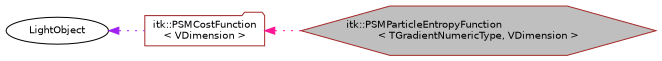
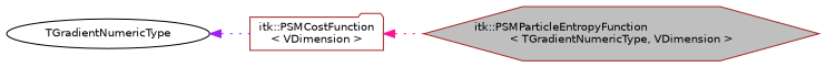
  digraph {
    rankdir=LR
    node [color=brown fillcolor=white fontname=Helvetica fontsize=10 style=filled]
    edge [dir=back fontname=Helvetica fontsize=10 labelfontname=Helvetica labelfontsize=10 style=dotted]
    n1 [fillcolor=grey75 fontcolor=black height=0.2 label="itk::PSMParticleEntropyFunction\l\< TGradientNumericType, VDimension \>" shape=hexagon width=0.4]
    n2 [height=0.2 label="itk::PSMCostFunction\l\< VDimension \>" shape=folder width=0.4]
-   n3 [color=black height=0.2 label=LightObject shape=ellipse width=0.4]
+   n3 [color=black height=0.2 label=TGradientNumericType shape=ellipse width=0.4]
    n2 -> n1 [color=deeppink]
    n3 -> n2 [color=purple]
  }
